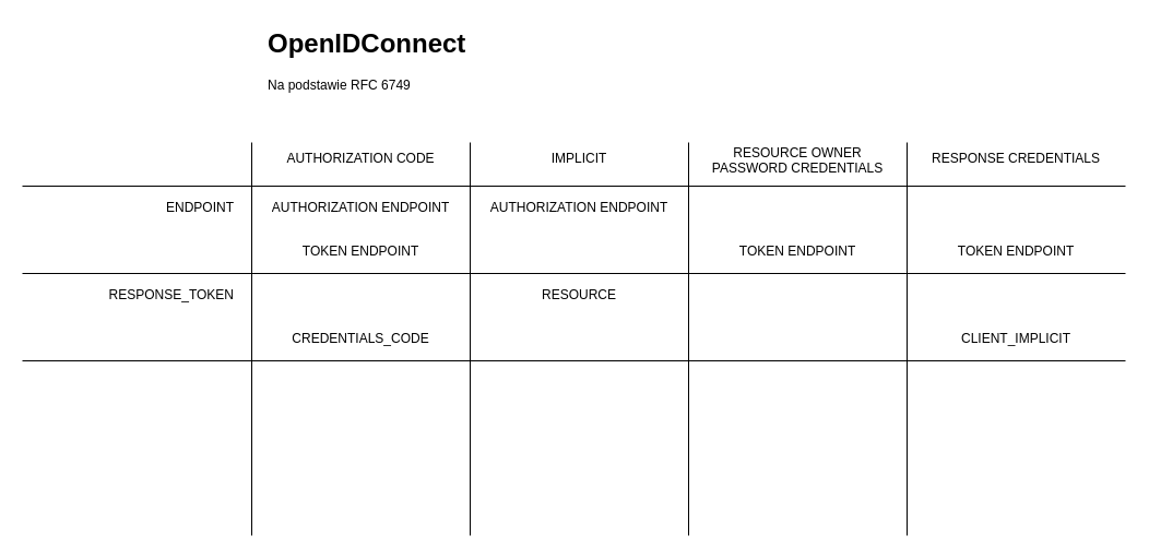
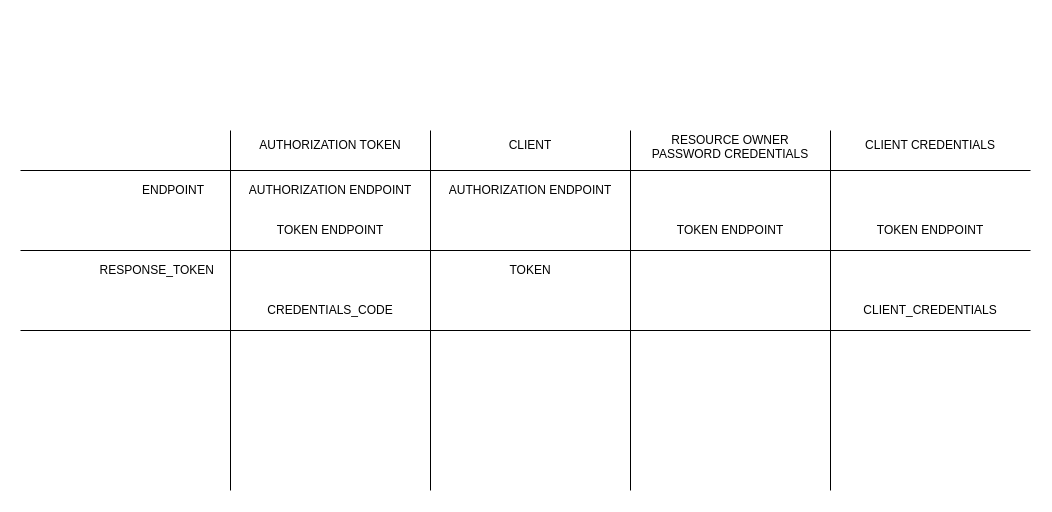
  <mxCell id="0" />
  <mxCell id="1" parent="0" />
- <mxCell id="2" value="&lt;h1&gt;OpenIDConnect&lt;/h1&gt;&lt;p&gt;Na podstawie RFC 6749&lt;/p&gt;" style="text;html=1;strokeColor=none;fillColor=none;spacing=5;spacingTop=-20;whiteSpace=wrap;overflow=hidden;rounded=0;" vertex="1" parent="1"><mxGeometry x="240" y="20" width="190" height="80" as="geometry" /></mxCell>
  <mxCell id="3" value="" style="endArrow=none;html=1;rounded=0;" edge="1" parent="1"><mxGeometry width="50" height="50" relative="1" as="geometry"><mxPoint x="430" y="490" as="sourcePoint" /><mxPoint x="430" y="130" as="targetPoint" /></mxGeometry></mxCell>
- <mxCell id="4" value="AUTHORIZATION CODE" style="text;strokeColor=none;fillColor=none;align=center;verticalAlign=middle;spacingLeft=4;spacingRight=4;overflow=hidden;points=[[0,0.5],[1,0.5]];portConstraint=eastwest;rotatable=0;whiteSpace=wrap;html=1;" vertex="1" parent="1"><mxGeometry x="240" y="130" width="180" height="30" as="geometry" /></mxCell>
- <mxCell id="5" value="IMPLICIT" style="text;strokeColor=none;fillColor=none;align=center;verticalAlign=middle;spacingLeft=4;spacingRight=4;overflow=hidden;points=[[0,0.5],[1,0.5]];portConstraint=eastwest;rotatable=0;whiteSpace=wrap;html=1;" vertex="1" parent="1"><mxGeometry x="440" y="130" width="180" height="30" as="geometry" /></mxCell>
+ <mxCell id="4" value="AUTHORIZATION TOKEN" style="text;strokeColor=none;fillColor=none;align=center;verticalAlign=middle;spacingLeft=4;spacingRight=4;overflow=hidden;points=[[0,0.5],[1,0.5]];portConstraint=eastwest;rotatable=0;whiteSpace=wrap;html=1;" vertex="1" parent="1"><mxGeometry x="240" y="130" width="180" height="30" as="geometry" /></mxCell>
+ <mxCell id="5" value="CLIENT" style="text;strokeColor=none;fillColor=none;align=center;verticalAlign=middle;spacingLeft=4;spacingRight=4;overflow=hidden;points=[[0,0.5],[1,0.5]];portConstraint=eastwest;rotatable=0;whiteSpace=wrap;html=1;" vertex="1" parent="1"><mxGeometry x="440" y="130" width="180" height="30" as="geometry" /></mxCell>
  <mxCell id="6" value="" style="endArrow=none;html=1;rounded=0;" edge="1" parent="1"><mxGeometry width="50" height="50" relative="1" as="geometry"><mxPoint x="630" y="490" as="sourcePoint" /><mxPoint x="630" y="130" as="targetPoint" /></mxGeometry></mxCell>
  <mxCell id="7" value="RESOURCE OWNER PASSWORD CREDENTIALS" style="text;strokeColor=none;fillColor=none;align=center;verticalAlign=middle;spacingLeft=4;spacingRight=4;overflow=hidden;points=[[0,0.5],[1,0.5]];portConstraint=eastwest;rotatable=0;whiteSpace=wrap;html=1;" vertex="1" parent="1"><mxGeometry x="640" y="130" width="180" height="30" as="geometry" /></mxCell>
  <mxCell id="8" value="" style="endArrow=none;html=1;rounded=0;" edge="1" parent="1"><mxGeometry width="50" height="50" relative="1" as="geometry"><mxPoint x="830" y="490" as="sourcePoint" /><mxPoint x="830" y="130" as="targetPoint" /></mxGeometry></mxCell>
- <mxCell id="9" value="RESPONSE CREDENTIALS" style="text;strokeColor=none;fillColor=none;align=center;verticalAlign=middle;spacingLeft=4;spacingRight=4;overflow=hidden;points=[[0,0.5],[1,0.5]];portConstraint=eastwest;rotatable=0;whiteSpace=wrap;html=1;" vertex="1" parent="1"><mxGeometry x="840" y="130" width="180" height="30" as="geometry" /></mxCell>
+ <mxCell id="9" value="CLIENT CREDENTIALS" style="text;strokeColor=none;fillColor=none;align=center;verticalAlign=middle;spacingLeft=4;spacingRight=4;overflow=hidden;points=[[0,0.5],[1,0.5]];portConstraint=eastwest;rotatable=0;whiteSpace=wrap;html=1;" vertex="1" parent="1"><mxGeometry x="840" y="130" width="180" height="30" as="geometry" /></mxCell>
  <mxCell id="10" value="" style="endArrow=none;html=1;rounded=0;" edge="1" parent="1"><mxGeometry width="50" height="50" relative="1" as="geometry"><mxPoint y="490" as="sourcePoint" x="230" /><mxPoint y="130" as="targetPoint" x="230" /></mxGeometry></mxCell>
  <mxCell id="11" value="" style="endArrow=none;html=1;rounded=0;" edge="1" parent="1"><mxGeometry width="50" height="50" relative="1" as="geometry"><mxPoint x="20" y="170" as="sourcePoint" /><mxPoint x="1030" y="170" as="targetPoint" /></mxGeometry></mxCell>
- <mxCell id="12" value="ENDPOINT" style="text;strokeColor=none;fillColor=none;align=right;verticalAlign=middle;spacingLeft=4;spacingRight=4;overflow=hidden;points=[[0,0.5],[1,0.5]];portConstraint=eastwest;rotatable=0;whiteSpace=wrap;html=1;" vertex="1" parent="1"><mxGeometry x="40" y="170" width="180" height="40" as="geometry" /></mxCell>
+ <mxCell id="12" value="ENDPOINT" style="text;strokeColor=none;fillColor=none;align=right;verticalAlign=middle;spacingLeft=4;spacingRight=4;overflow=hidden;points=[[0,0.5],[1,0.5]];portConstraint=eastwest;rotatable=0;whiteSpace=wrap;html=1;" vertex="1" parent="1"><mxGeometry x="30" y="170" width="180" height="40" as="geometry" /></mxCell>
  <mxCell id="13" value="" style="endArrow=none;html=1;rounded=0;" edge="1" parent="1"><mxGeometry width="50" height="50" relative="1" as="geometry"><mxPoint x="20" y="250" as="sourcePoint" /><mxPoint x="1030" y="250" as="targetPoint" /></mxGeometry></mxCell>
  <mxCell id="14" value="AUTHORIZATION ENDPOINT" style="text;strokeColor=none;fillColor=none;align=center;verticalAlign=middle;spacingLeft=4;spacingRight=4;overflow=hidden;points=[[0,0.5],[1,0.5]];portConstraint=eastwest;rotatable=0;whiteSpace=wrap;html=1;" vertex="1" parent="1"><mxGeometry x="240" y="170" width="180" height="40" as="geometry" /></mxCell>
  <mxCell id="15" value="AUTHORIZATION ENDPOINT" style="text;strokeColor=none;fillColor=none;align=center;verticalAlign=middle;spacingLeft=4;spacingRight=4;overflow=hidden;points=[[0,0.5],[1,0.5]];portConstraint=eastwest;rotatable=0;whiteSpace=wrap;html=1;" vertex="1" parent="1"><mxGeometry x="440" y="170" width="180" height="40" as="geometry" /></mxCell>
  <mxCell id="16" value="RESPONSE_TOKEN" style="text;strokeColor=none;fillColor=none;align=right;verticalAlign=middle;spacingLeft=4;spacingRight=4;overflow=hidden;points=[[0,0.5],[1,0.5]];portConstraint=eastwest;rotatable=0;whiteSpace=wrap;html=1;" vertex="1" parent="1"><mxGeometry x="40" y="250" width="180" height="40" as="geometry" /></mxCell>
- <mxCell id="17" value="RESOURCE" style="text;strokeColor=none;fillColor=none;align=center;verticalAlign=middle;spacingLeft=4;spacingRight=4;overflow=hidden;points=[[0,0.5],[1,0.5]];portConstraint=eastwest;rotatable=0;whiteSpace=wrap;html=1;" vertex="1" parent="1"><mxGeometry x="440" y="250" width="180" height="40" as="geometry" /></mxCell>
+ <mxCell id="17" value="TOKEN" style="text;strokeColor=none;fillColor=none;align=center;verticalAlign=middle;spacingLeft=4;spacingRight=4;overflow=hidden;points=[[0,0.5],[1,0.5]];portConstraint=eastwest;rotatable=0;whiteSpace=wrap;html=1;" vertex="1" parent="1"><mxGeometry x="440" y="250" width="180" height="40" as="geometry" /></mxCell>
  <mxCell id="18" value="TOKEN ENDPOINT" style="text;strokeColor=none;fillColor=none;align=center;verticalAlign=middle;spacingLeft=4;spacingRight=4;overflow=hidden;points=[[0,0.5],[1,0.5]];portConstraint=eastwest;rotatable=0;whiteSpace=wrap;html=1;" vertex="1" parent="1"><mxGeometry x="240" y="210" width="180" height="40" as="geometry" /></mxCell>
  <mxCell id="19" value="TOKEN ENDPOINT" style="text;strokeColor=none;fillColor=none;align=center;verticalAlign=middle;spacingLeft=4;spacingRight=4;overflow=hidden;points=[[0,0.5],[1,0.5]];portConstraint=eastwest;rotatable=0;whiteSpace=wrap;html=1;" vertex="1" parent="1"><mxGeometry x="640" y="210" width="180" height="40" as="geometry" /></mxCell>
  <mxCell id="20" value="TOKEN ENDPOINT" style="text;strokeColor=none;fillColor=none;align=center;verticalAlign=middle;spacingLeft=4;spacingRight=4;overflow=hidden;points=[[0,0.5],[1,0.5]];portConstraint=eastwest;rotatable=0;whiteSpace=wrap;html=1;" vertex="1" parent="1"><mxGeometry x="840" y="210" width="180" height="40" as="geometry" /></mxCell>
  <mxCell id="21" value="" style="endArrow=none;html=1;rounded=0;" edge="1" parent="1"><mxGeometry width="50" height="50" relative="1" as="geometry"><mxPoint x="20" y="330" as="sourcePoint" /><mxPoint x="1030" y="330" as="targetPoint" /></mxGeometry></mxCell>
- <mxCell id="22" value="CLIENT_IMPLICIT" style="text;strokeColor=none;fillColor=none;align=center;verticalAlign=middle;spacingLeft=4;spacingRight=4;overflow=hidden;points=[[0,0.5],[1,0.5]];portConstraint=eastwest;rotatable=0;whiteSpace=wrap;html=1;" vertex="1" parent="1"><mxGeometry x="840" y="290" width="180" height="40" as="geometry" /></mxCell>
+ <mxCell id="22" value="CLIENT_CREDENTIALS" style="text;strokeColor=none;fillColor=none;align=center;verticalAlign=middle;spacingLeft=4;spacingRight=4;overflow=hidden;points=[[0,0.5],[1,0.5]];portConstraint=eastwest;rotatable=0;whiteSpace=wrap;html=1;" vertex="1" parent="1"><mxGeometry x="840" y="290" width="180" height="40" as="geometry" /></mxCell>
  <mxCell id="23" value="CREDENTIALS_CODE" style="text;strokeColor=none;fillColor=none;align=center;verticalAlign=middle;spacingLeft=4;spacingRight=4;overflow=hidden;points=[[0,0.5],[1,0.5]];portConstraint=eastwest;rotatable=0;whiteSpace=wrap;html=1;" vertex="1" parent="1"><mxGeometry x="240" y="290" width="180" height="40" as="geometry" /></mxCell>
